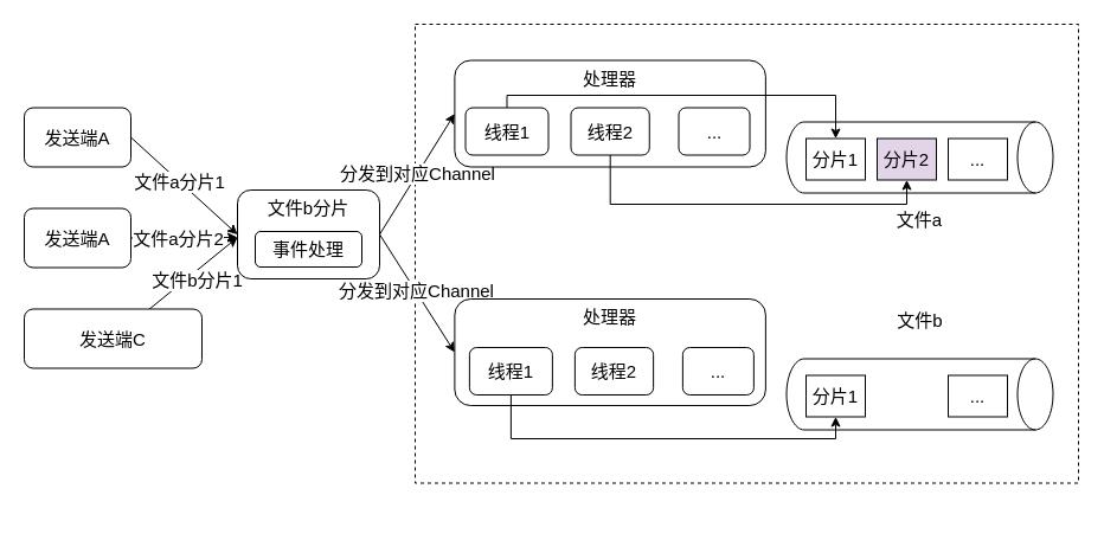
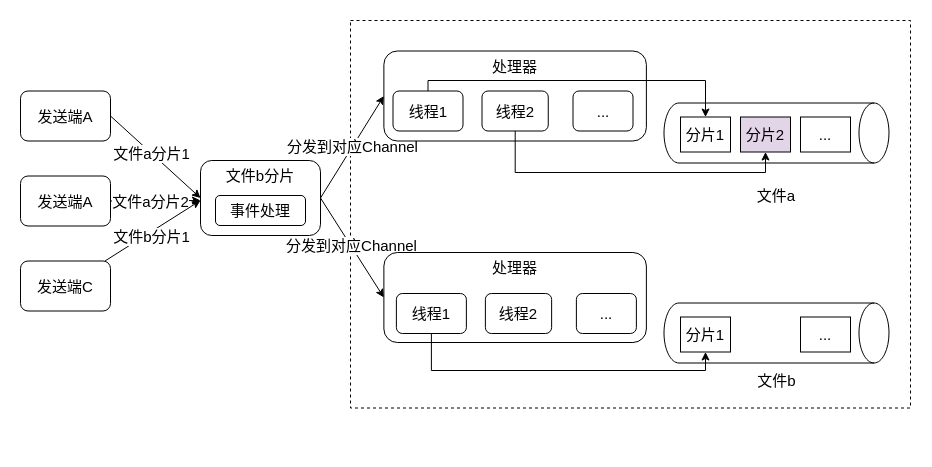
  <mxCell id="0" />
  <mxCell id="1" parent="0" />
  <mxCell id="2" value="" style="rounded=0;whiteSpace=wrap;html=1;dashed=1;fontSize=15;" vertex="1" parent="1"><mxGeometry x="350" y="20" width="560" height="387.5" as="geometry" /></mxCell>
  <mxCell id="3" style="rounded=0;orthogonalLoop=1;jettySize=auto;html=1;exitX=1;exitY=0.5;exitDx=0;exitDy=0;entryX=0;entryY=0.5;entryDx=0;entryDy=0;fontSize=15;" edge="1" parent="1" source="5" target="16"><mxGeometry relative="1" as="geometry" /></mxCell>
  <mxCell id="4" value="文件a分片1" style="edgeLabel;html=1;align=center;verticalAlign=middle;resizable=0;points=[];fontSize=15;" vertex="1" connectable="0" parent="3"><mxGeometry x="-0.315" y="-3" relative="1" as="geometry"><mxPoint x="11" y="6" as="offset" /></mxGeometry></mxCell>
  <mxCell id="5" value="发送端A" style="rounded=1;whiteSpace=wrap;html=1;fontSize=15;" vertex="1" parent="1"><mxGeometry x="20" y="90.5" width="90" height="50" as="geometry" /></mxCell>
  <mxCell id="6" style="rounded=0;orthogonalLoop=1;jettySize=auto;html=1;exitX=1;exitY=0.5;exitDx=0;exitDy=0;fontSize=15;" edge="1" parent="1" source="8"><mxGeometry relative="1" as="geometry"><mxPoint x="200" y="200" as="targetPoint" /></mxGeometry></mxCell>
  <mxCell id="7" value="文件a分片2" style="edgeLabel;html=1;align=center;verticalAlign=middle;resizable=0;points=[];fontSize=15;" vertex="1" connectable="0" parent="6"><mxGeometry x="-0.385" relative="1" as="geometry"><mxPoint x="12" as="offset" /></mxGeometry></mxCell>
  <mxCell id="8" value="发送端A" style="rounded=1;whiteSpace=wrap;html=1;fontSize=15;" vertex="1" parent="1"><mxGeometry x="20" y="175.5" width="90" height="50" as="geometry" /></mxCell>
  <mxCell id="9" style="rounded=0;orthogonalLoop=1;jettySize=auto;html=1;fontSize=15;" edge="1" parent="1" source="11"><mxGeometry relative="1" as="geometry"><mxPoint x="200" y="200" as="targetPoint" /></mxGeometry></mxCell>
  <mxCell id="10" value="文件b分片1" style="edgeLabel;html=1;align=center;verticalAlign=middle;resizable=0;points=[];fontSize=15;" vertex="1" connectable="0" parent="9"><mxGeometry x="-0.381" y="-2" relative="1" as="geometry"><mxPoint x="15" y="-8" as="offset" /></mxGeometry></mxCell>
- <mxCell id="11" value="发送端C" style="rounded=1;whiteSpace=wrap;html=1;fontSize=15;" vertex="1" parent="1"><mxGeometry x="20" y="260.5" width="150" height="50" as="geometry" /></mxCell>
+ <mxCell id="11" value="发送端C" style="rounded=1;whiteSpace=wrap;html=1;fontSize=15;" vertex="1" parent="1"><mxGeometry x="20" y="260.5" width="90" height="50" as="geometry" /></mxCell>
  <mxCell id="12" style="edgeStyle=none;rounded=0;orthogonalLoop=1;jettySize=auto;html=1;entryX=0;entryY=0.5;entryDx=0;entryDy=0;exitX=1;exitY=0.5;exitDx=0;exitDy=0;fontSize=15;" edge="1" parent="1" source="16" target="18"><mxGeometry relative="1" as="geometry" /></mxCell>
  <mxCell id="13" value="分发到对应Channel" style="edgeLabel;html=1;align=center;verticalAlign=middle;resizable=0;points=[];fontSize=15;" vertex="1" connectable="0" parent="12"><mxGeometry x="0.005" relative="1" as="geometry"><mxPoint y="-1" as="offset" /></mxGeometry></mxCell>
  <mxCell id="14" style="edgeStyle=none;rounded=0;orthogonalLoop=1;jettySize=auto;html=1;exitX=1;exitY=0.5;exitDx=0;exitDy=0;entryX=0;entryY=0.5;entryDx=0;entryDy=0;fontSize=15;" edge="1" parent="1" source="16" target="22"><mxGeometry relative="1" as="geometry"><mxPoint x="357.5" y="295" as="targetPoint" /></mxGeometry></mxCell>
  <mxCell id="15" value="分发到对应Channel" style="edgeLabel;html=1;align=center;verticalAlign=middle;resizable=0;points=[];fontSize=15;" vertex="1" connectable="0" parent="14"><mxGeometry x="0.018" y="-1" relative="1" as="geometry"><mxPoint x="-1" y="-4" as="offset" /></mxGeometry></mxCell>
  <mxCell id="16" value="文件b分片" style="rounded=1;whiteSpace=wrap;html=1;verticalAlign=top;fontSize=15;" vertex="1" parent="1"><mxGeometry x="200" y="160" width="120" height="75" as="geometry" /></mxCell>
  <mxCell id="17" value="事件处理" style="rounded=1;whiteSpace=wrap;html=1;fontSize=15;" vertex="1" parent="1"><mxGeometry x="215" y="195" width="90" height="30" as="geometry" /></mxCell>
  <mxCell id="18" value="处理器" style="rounded=1;whiteSpace=wrap;html=1;verticalAlign=top;fontSize=15;" vertex="1" parent="1"><mxGeometry x="383.38" y="50.5" width="262.5" height="90" as="geometry" /></mxCell>
  <mxCell id="19" value="线程1" style="rounded=1;whiteSpace=wrap;html=1;fontSize=15;" vertex="1" parent="1"><mxGeometry x="392.5" y="90.5" width="70" height="40" as="geometry" /></mxCell>
  <mxCell id="20" value="线程2" style="rounded=1;whiteSpace=wrap;html=1;fontSize=15;" vertex="1" parent="1"><mxGeometry x="481.5" y="90.5" width="66.25" height="40" as="geometry" /></mxCell>
  <mxCell id="21" value="..." style="rounded=1;whiteSpace=wrap;html=1;fontSize=15;" vertex="1" parent="1"><mxGeometry x="572.5" y="90.5" width="60" height="40" as="geometry" /></mxCell>
  <mxCell id="22" value="处理器" style="rounded=1;whiteSpace=wrap;html=1;verticalAlign=top;fontSize=15;" vertex="1" parent="1"><mxGeometry x="383.38" y="252" width="262.5" height="90" as="geometry" /></mxCell>
  <mxCell id="23" value="线程1" style="rounded=1;whiteSpace=wrap;html=1;fontSize=15;" vertex="1" parent="1"><mxGeometry x="395.88" y="293" width="70" height="40" as="geometry" /></mxCell>
  <mxCell id="24" value="线程2" style="rounded=1;whiteSpace=wrap;html=1;fontSize=15;" vertex="1" parent="1"><mxGeometry x="484.88" y="293" width="66.25" height="40" as="geometry" /></mxCell>
  <mxCell id="25" value="..." style="rounded=1;whiteSpace=wrap;html=1;fontSize=15;" vertex="1" parent="1"><mxGeometry x="575.88" y="293" width="60" height="40" as="geometry" /></mxCell>
  <mxCell id="26" value="" style="shape=cylinder3;whiteSpace=wrap;html=1;boundedLbl=1;backgroundOutline=1;size=15;fontSize=15;rotation=90;" vertex="1" parent="1"><mxGeometry x="746" y="20" width="60" height="225" as="geometry" /></mxCell>
  <mxCell id="27" value="分片1" style="rounded=0;whiteSpace=wrap;html=1;fontSize=15;" vertex="1" parent="1"><mxGeometry x="680" y="116.5" width="50" height="35" as="geometry" /></mxCell>
  <mxCell id="28" value="分片2" style="rounded=0;whiteSpace=wrap;html=1;fontSize=15;fillColor=#e1d5e7;" vertex="1" parent="1"><mxGeometry x="740" y="116.5" width="50" height="35" as="geometry" /></mxCell>
  <mxCell id="29" value="..." style="rounded=0;whiteSpace=wrap;html=1;fontSize=15;" vertex="1" parent="1"><mxGeometry x="800" y="116.5" width="50" height="35" as="geometry" /></mxCell>
  <mxCell id="30" style="edgeStyle=orthogonalEdgeStyle;rounded=0;orthogonalLoop=1;jettySize=auto;html=1;entryX=0.5;entryY=0;entryDx=0;entryDy=0;fontSize=15;" edge="1" parent="1" source="19" target="27"><mxGeometry relative="1" as="geometry"><Array as="points"><mxPoint x="428" y="80" /><mxPoint x="705" y="80" /></Array></mxGeometry></mxCell>
  <mxCell id="31" style="edgeStyle=orthogonalEdgeStyle;rounded=0;orthogonalLoop=1;jettySize=auto;html=1;entryX=0.5;entryY=1;entryDx=0;entryDy=0;fontSize=15;" edge="1" parent="1" source="20" target="28"><mxGeometry relative="1" as="geometry"><Array as="points"><mxPoint x="515" y="172" /><mxPoint x="765" y="172" /></Array></mxGeometry></mxCell>
- <mxCell id="32" value="文件a" style="text;html=1;strokeColor=none;fillColor=none;align=center;verticalAlign=middle;whiteSpace=wrap;rounded=0;fontSize=15;" vertex="1" parent="1"><mxGeometry x="749" y="175" width="54" height="20" as="geometry" /></mxCell>
+ <mxCell id="32" value="文件a" style="text;html=1;strokeColor=none;fillColor=none;align=center;verticalAlign=middle;whiteSpace=wrap;rounded=0;fontSize=15;" vertex="1" parent="1"><mxGeometry x="749" y="185" width="54" height="20" as="geometry" /></mxCell>
  <mxCell id="33" value="" style="shape=cylinder3;whiteSpace=wrap;html=1;boundedLbl=1;backgroundOutline=1;size=15;fontSize=15;rotation=90;" vertex="1" parent="1"><mxGeometry x="746" y="220" width="60" height="225" as="geometry" /></mxCell>
  <mxCell id="34" value="分片1" style="rounded=0;whiteSpace=wrap;html=1;fontSize=15;" vertex="1" parent="1"><mxGeometry x="680" y="316.5" width="50" height="35" as="geometry" /></mxCell>
  <mxCell id="35" value="..." style="rounded=0;whiteSpace=wrap;html=1;fontSize=15;" vertex="1" parent="1"><mxGeometry x="800" y="316.5" width="50" height="35" as="geometry" /></mxCell>
- <mxCell id="36" value="文件b" style="text;html=1;strokeColor=none;fillColor=none;align=center;verticalAlign=middle;whiteSpace=wrap;rounded=0;fontSize=15;" vertex="1" parent="1"><mxGeometry x="749.5" y="260" width="53" height="20" as="geometry" /></mxCell>
+ <mxCell id="36" value="文件b" style="text;html=1;strokeColor=none;fillColor=none;align=center;verticalAlign=middle;whiteSpace=wrap;rounded=0;fontSize=15;" vertex="1" parent="1"><mxGeometry x="749.5" y="370" width="53" height="20" as="geometry" /></mxCell>
  <mxCell id="37" style="edgeStyle=orthogonalEdgeStyle;rounded=0;orthogonalLoop=1;jettySize=auto;html=1;fontSize=15;entryX=0.5;entryY=1;entryDx=0;entryDy=0;" edge="1" parent="1" source="23" target="34"><mxGeometry relative="1" as="geometry"><mxPoint x="736" y="350" as="targetPoint" /><Array as="points"><mxPoint x="431" y="370" /><mxPoint x="705" y="370" /></Array></mxGeometry></mxCell>
